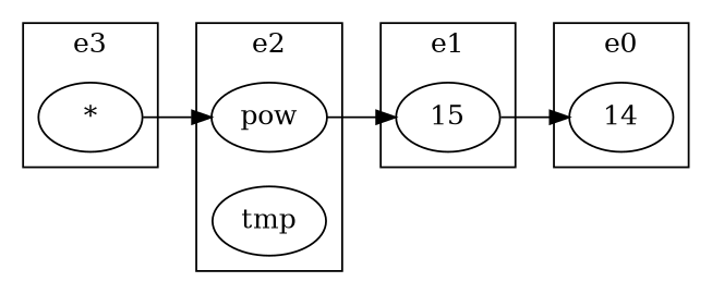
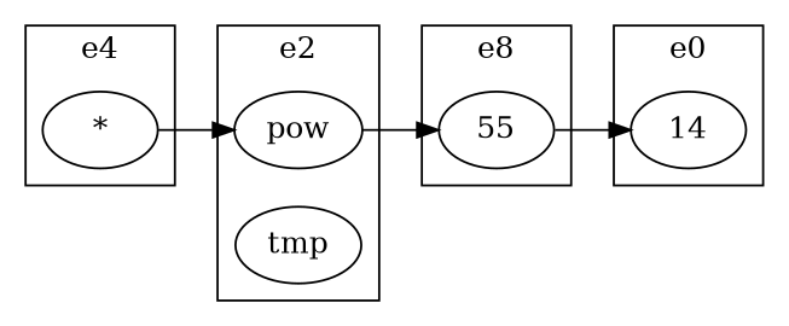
  strict digraph {
    rankdir=LR
    n1 [label=14]
    n2 [label="*"]
-   n3 [label=15]
+   n3 [label=55]
    n4 [label=pow]
    n5 [label=tmp]
    subgraph cluster_1 {
      label=e0
      n1
    }
    subgraph cluster_2 {
-     label=e3
+     label=e4
      n2
    }
    subgraph cluster_3 {
-     label=e1
+     label=e8
      n3
    }
    subgraph cluster_4 {
      label=e2
      n4
      n5
    }
    n2 -> n4
    n3 -> n1
    n4 -> n3
  }
